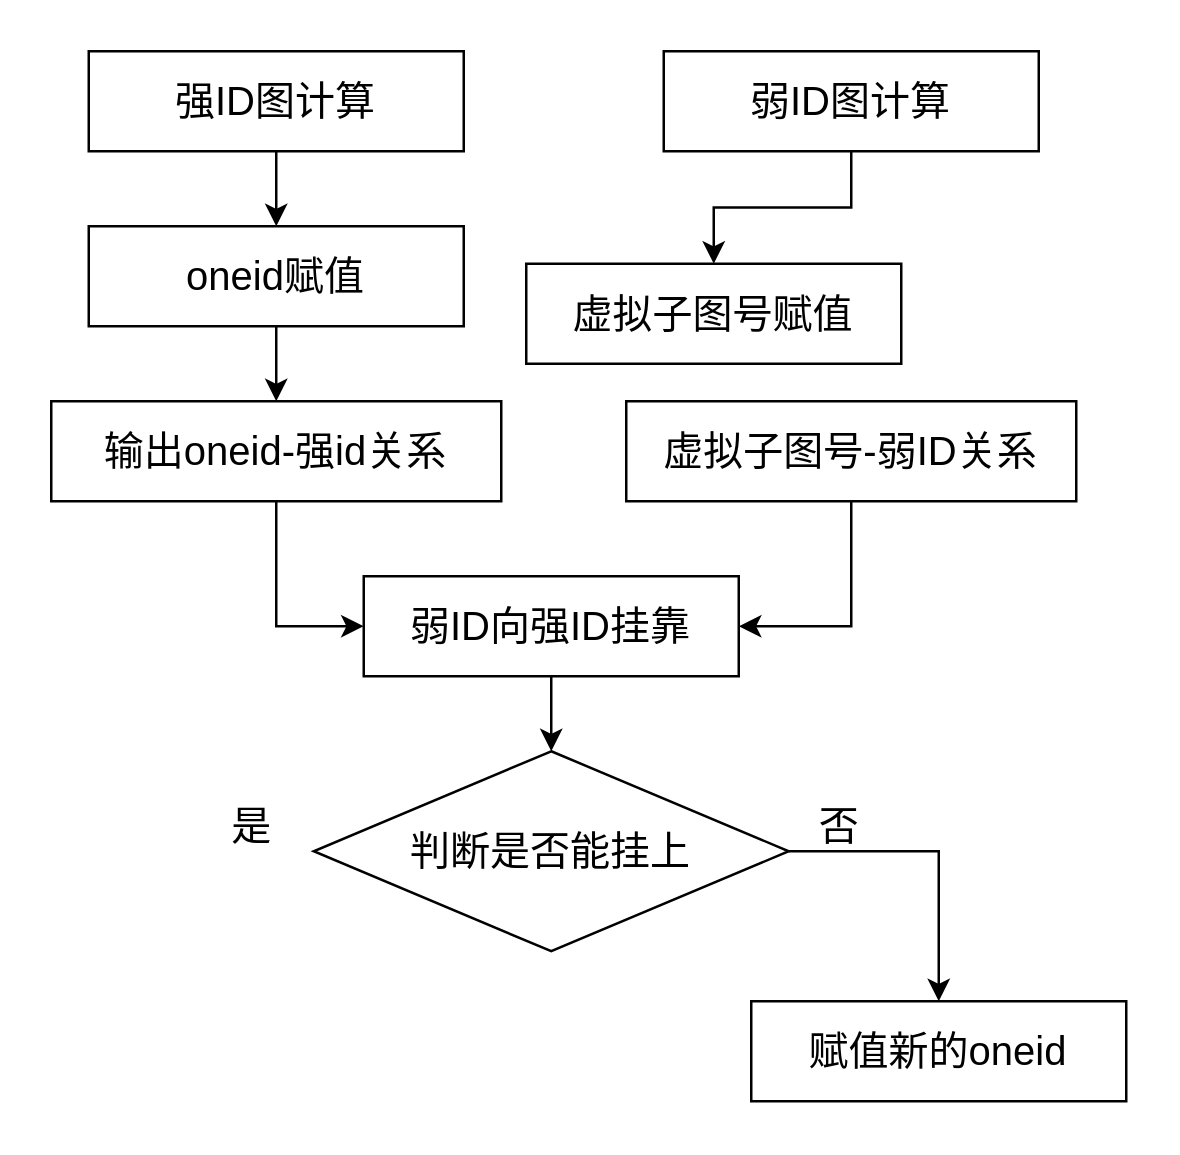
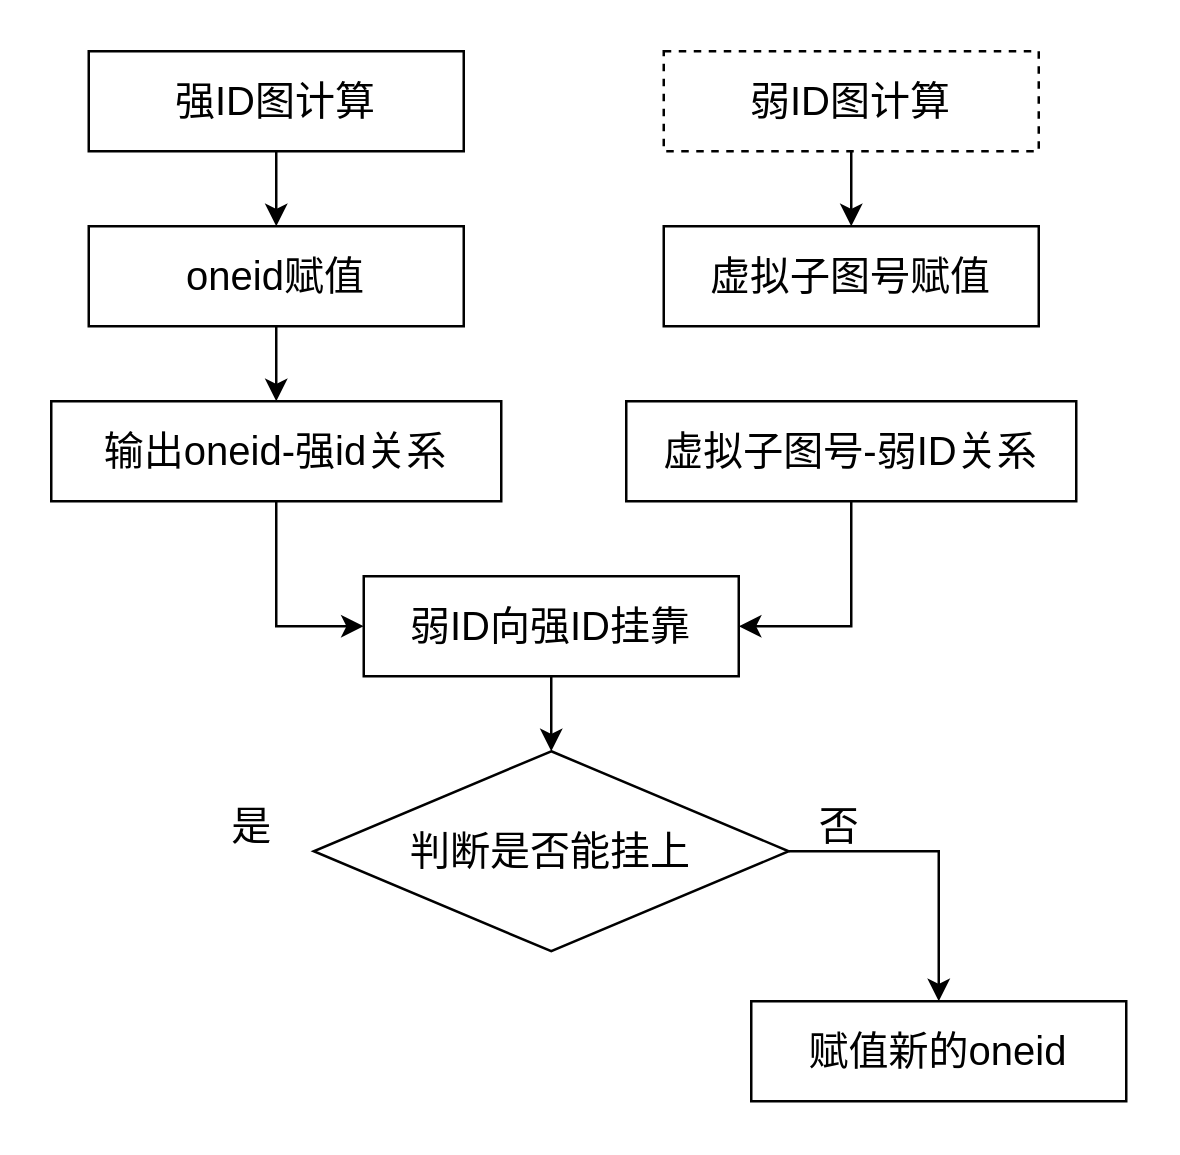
  <mxCell id="0" />
  <mxCell id="1" parent="0" />
  <mxCell id="2" style="edgeStyle=orthogonalEdgeStyle;rounded=0;orthogonalLoop=1;jettySize=auto;html=1;exitX=0.5;exitY=1;exitDx=0;exitDy=0;entryX=0.5;entryY=0;entryDx=0;entryDy=0;fontSize=16;" edge="1" parent="1" source="3" target="11"><mxGeometry relative="1" as="geometry" /></mxCell>
  <mxCell id="3" value="&lt;font style=&quot;font-size: 16px;&quot;&gt;强ID图计算&lt;/font&gt;" style="rounded=0;whiteSpace=wrap;html=1;" vertex="1" parent="1"><mxGeometry x="35" y="20" width="150" height="40" as="geometry" /></mxCell>
  <mxCell id="4" style="edgeStyle=orthogonalEdgeStyle;rounded=0;orthogonalLoop=1;jettySize=auto;html=1;exitX=0.5;exitY=1;exitDx=0;exitDy=0;entryX=0.5;entryY=0;entryDx=0;entryDy=0;fontSize=16;" edge="1" parent="1" source="5" target="14"><mxGeometry relative="1" as="geometry" /></mxCell>
- <mxCell id="5" value="&lt;font style=&quot;font-size: 16px;&quot;&gt;弱ID图计算&lt;/font&gt;" style="rounded=0;whiteSpace=wrap;html=1;" vertex="1" parent="1"><mxGeometry x="265" y="20" width="150" height="40" as="geometry" /></mxCell>
+ <mxCell id="5" value="&lt;font style=&quot;font-size: 16px;&quot;&gt;弱ID图计算&lt;/font&gt;" style="rounded=0;whiteSpace=wrap;html=1;dashed=1;" vertex="1" parent="1"><mxGeometry x="265" y="20" width="150" height="40" as="geometry" /></mxCell>
  <mxCell id="6" style="edgeStyle=orthogonalEdgeStyle;rounded=0;orthogonalLoop=1;jettySize=auto;html=1;exitX=0.5;exitY=1;exitDx=0;exitDy=0;fontSize=16;" edge="1" parent="1" source="7" target="16"><mxGeometry relative="1" as="geometry" /></mxCell>
  <mxCell id="7" value="&lt;font style=&quot;font-size: 16px;&quot;&gt;弱ID向强ID挂靠&lt;/font&gt;" style="rounded=0;whiteSpace=wrap;html=1;" vertex="1" parent="1"><mxGeometry x="145" y="230" width="150" height="40" as="geometry" /></mxCell>
  <mxCell id="8" style="edgeStyle=orthogonalEdgeStyle;rounded=0;orthogonalLoop=1;jettySize=auto;html=1;exitX=0.5;exitY=1;exitDx=0;exitDy=0;entryX=0;entryY=0.5;entryDx=0;entryDy=0;fontSize=16;" edge="1" parent="1" source="9" target="7"><mxGeometry relative="1" as="geometry" /></mxCell>
  <mxCell id="9" value="&lt;span style=&quot;font-size: 16px;&quot;&gt;输出oneid-强id关系&lt;/span&gt;" style="rounded=0;whiteSpace=wrap;html=1;" vertex="1" parent="1"><mxGeometry x="20" y="160" width="180" height="40" as="geometry" /></mxCell>
  <mxCell id="10" style="edgeStyle=orthogonalEdgeStyle;rounded=0;orthogonalLoop=1;jettySize=auto;html=1;exitX=0.5;exitY=1;exitDx=0;exitDy=0;entryX=0.5;entryY=0;entryDx=0;entryDy=0;fontSize=16;" edge="1" parent="1" source="11" target="9"><mxGeometry relative="1" as="geometry" /></mxCell>
  <mxCell id="11" value="&lt;font style=&quot;font-size: 16px;&quot;&gt;oneid赋值&lt;/font&gt;" style="rounded=0;whiteSpace=wrap;html=1;" vertex="1" parent="1"><mxGeometry x="35" y="90" width="150" height="40" as="geometry" /></mxCell>
  <mxCell id="12" style="edgeStyle=orthogonalEdgeStyle;rounded=0;orthogonalLoop=1;jettySize=auto;html=1;exitX=0.5;exitY=1;exitDx=0;exitDy=0;entryX=1;entryY=0.5;entryDx=0;entryDy=0;fontSize=16;" edge="1" parent="1" source="13" target="7"><mxGeometry relative="1" as="geometry" /></mxCell>
  <mxCell id="13" value="&lt;font style=&quot;font-size: 16px;&quot;&gt;虚拟子图号-弱ID关系&lt;/font&gt;" style="rounded=0;whiteSpace=wrap;html=1;" vertex="1" parent="1"><mxGeometry x="250" y="160" width="180" height="40" as="geometry" /></mxCell>
- <mxCell id="14" value="&lt;font style=&quot;font-size: 16px;&quot;&gt;虚拟子图号赋值&lt;/font&gt;" style="rounded=0;whiteSpace=wrap;html=1;" vertex="1" parent="1"><mxGeometry x="210" y="105" width="150" height="40" as="geometry" /></mxCell>
+ <mxCell id="14" value="&lt;font style=&quot;font-size: 16px;&quot;&gt;虚拟子图号赋值&lt;/font&gt;" style="rounded=0;whiteSpace=wrap;html=1;" vertex="1" parent="1"><mxGeometry x="265" y="90" width="150" height="40" as="geometry" /></mxCell>
  <mxCell id="15" style="edgeStyle=orthogonalEdgeStyle;rounded=0;orthogonalLoop=1;jettySize=auto;html=1;exitX=1;exitY=0.5;exitDx=0;exitDy=0;fontSize=16;" edge="1" parent="1" source="16" target="17"><mxGeometry relative="1" as="geometry" /></mxCell>
  <mxCell id="16" value="判断是否能挂上" style="rhombus;whiteSpace=wrap;html=1;fontSize=16;" vertex="1" parent="1"><mxGeometry x="125" y="300" width="190" height="80" as="geometry" /></mxCell>
  <mxCell id="17" value="&lt;font style=&quot;font-size: 16px;&quot;&gt;赋值新的oneid&lt;/font&gt;" style="rounded=0;whiteSpace=wrap;html=1;" vertex="1" parent="1"><mxGeometry x="300" y="400" width="150" height="40" as="geometry" /></mxCell>
  <mxCell id="18" value="是" style="text;html=1;align=center;verticalAlign=middle;resizable=0;points=[];autosize=1;strokeColor=none;fillColor=none;fontSize=16;" vertex="1" parent="1"><mxGeometry x="85" y="320" width="30" height="20" as="geometry" /></mxCell>
  <mxCell id="19" value="否" style="text;html=1;align=center;verticalAlign=middle;resizable=0;points=[];autosize=1;strokeColor=none;fillColor=none;fontSize=16;" vertex="1" parent="1"><mxGeometry x="320" y="320" width="30" height="20" as="geometry" /></mxCell>
